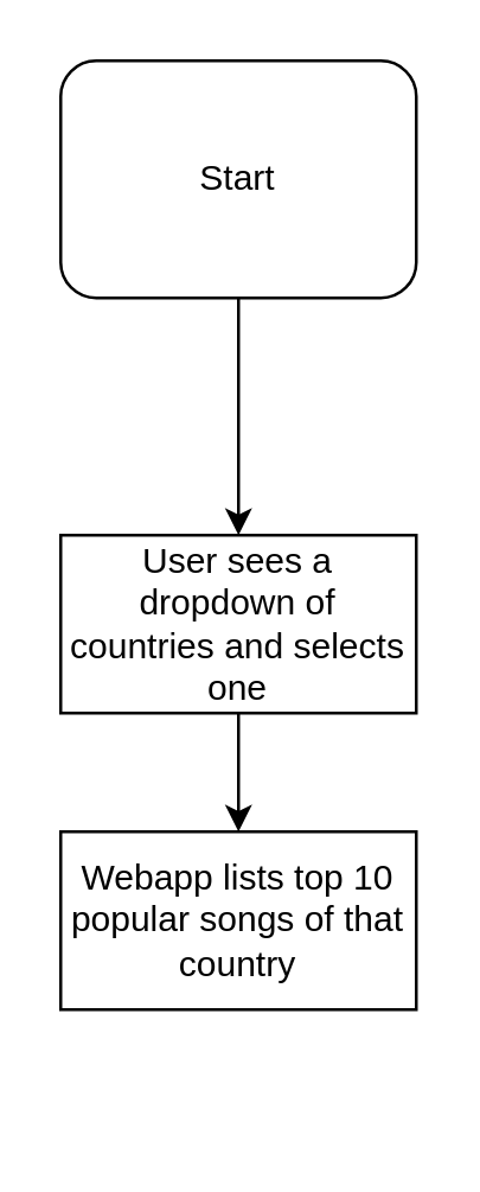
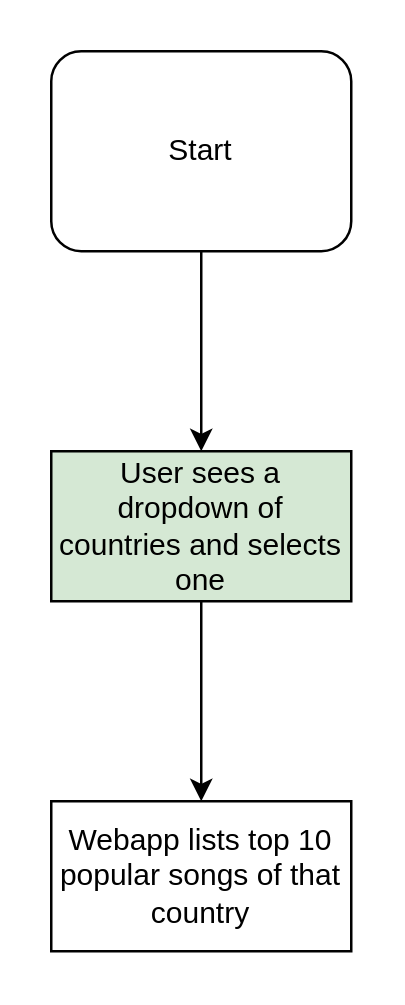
  <mxCell id="0" />
  <mxCell id="1" parent="0" />
  <mxCell id="2" style="edgeStyle=orthogonalEdgeStyle;rounded=0;orthogonalLoop=1;jettySize=auto;html=1;entryX=0.5;entryY=0;entryDx=0;entryDy=0;" edge="1" parent="1" source="3" target="5"><mxGeometry relative="1" as="geometry" /></mxCell>
  <mxCell id="3" value="Start" style="whiteSpace=wrap;html=1;rounded=1;" vertex="1" parent="1"><mxGeometry x="20" y="20" width="120" height="80" as="geometry" /></mxCell>
  <mxCell id="4" style="edgeStyle=orthogonalEdgeStyle;rounded=0;orthogonalLoop=1;jettySize=auto;html=1;" edge="1" parent="1" source="5" target="6"><mxGeometry relative="1" as="geometry" /></mxCell>
- <mxCell id="5" value="User sees a dropdown of countries and selects one" style="rounded=0;whiteSpace=wrap;html=1;" vertex="1" parent="1"><mxGeometry x="20" y="180" width="120" height="60" as="geometry" /></mxCell>
- <mxCell id="6" value="Webapp lists top 10 popular songs of that country" style="rounded=0;whiteSpace=wrap;html=1;" vertex="1" parent="1"><mxGeometry x="20" y="280" width="120" height="60" as="geometry" /></mxCell>
+ <mxCell id="5" value="User sees a dropdown of countries and selects one" style="rounded=0;whiteSpace=wrap;html=1;fillColor=#d5e8d4;" vertex="1" parent="1"><mxGeometry x="20" y="180" width="120" height="60" as="geometry" /></mxCell>
+ <mxCell id="6" value="Webapp lists top 10 popular songs of that country" style="rounded=0;whiteSpace=wrap;html=1;" vertex="1" parent="1"><mxGeometry x="20" y="320" width="120" height="60" as="geometry" /></mxCell>
